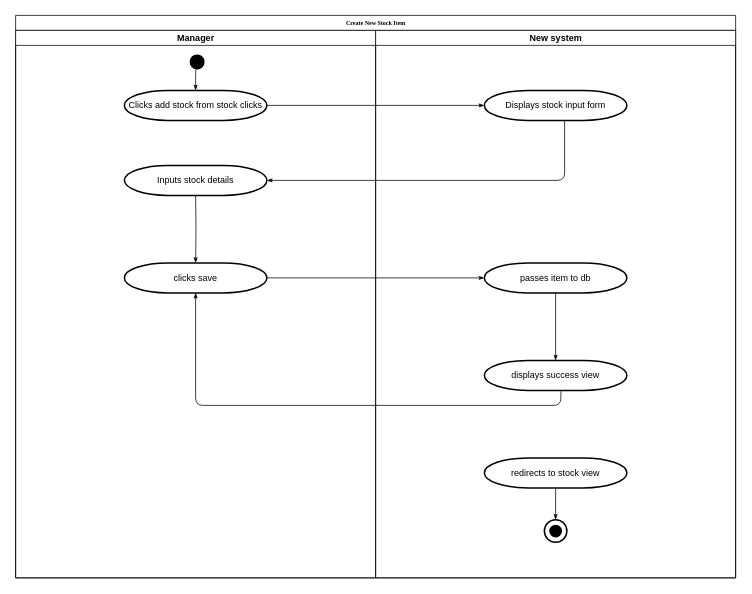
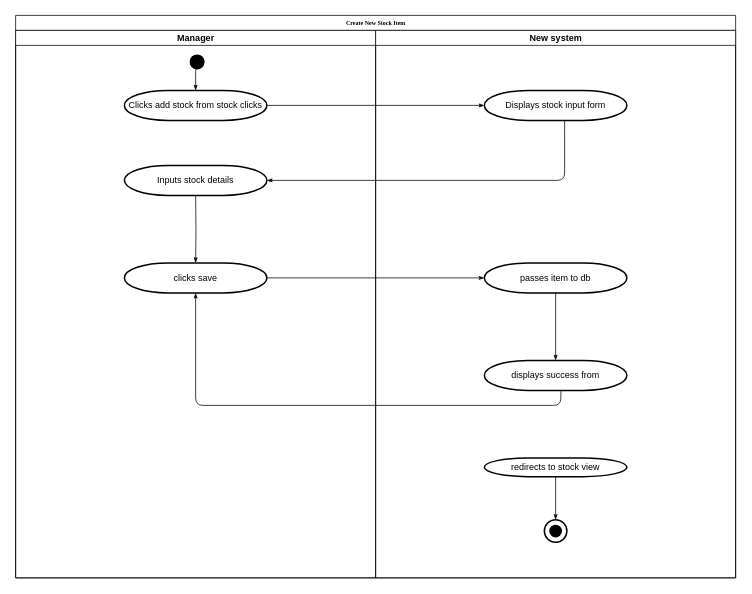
  <mxCell id="0" />
  <mxCell id="1" parent="0" />
  <mxCell id="2" value="Create New Stock Item" style="swimlane;html=1;childLayout=stackLayout;startSize=20;rounded=0;shadow=0;labelBackgroundColor=none;strokeColor=#000000;strokeWidth=1;fillColor=#ffffff;fontFamily=Verdana;fontSize=8;fontColor=#000000;align=center;" parent="1" vertex="1"><mxGeometry x="20" y="20" width="960" height="750" as="geometry" /></mxCell>
  <mxCell id="3" value="Manager" style="swimlane;html=1;startSize=20;" parent="2" vertex="1"><mxGeometry y="20" width="480" height="730" as="geometry" /></mxCell>
  <mxCell id="4" value="" style="strokeWidth=2;html=1;shape=mxgraph.flowchart.start_2;whiteSpace=wrap;fillColor=#000000;" parent="3" vertex="1"><mxGeometry x="233" y="33" width="18" height="18" as="geometry" /></mxCell>
  <mxCell id="5" value="Clicks add stock from stock clicks" style="strokeWidth=2;html=1;shape=mxgraph.flowchart.terminator;whiteSpace=wrap;fillColor=#FFFFFF;" parent="3" vertex="1"><mxGeometry x="145" y="80" width="190" height="40" as="geometry" /></mxCell>
  <mxCell id="6" style="edgeStyle=orthogonalEdgeStyle;rounded=1;html=1;labelBackgroundColor=none;startArrow=none;startFill=0;startSize=5;endArrow=classicThin;endFill=1;endSize=5;jettySize=auto;orthogonalLoop=1;strokeColor=#000000;strokeWidth=1;fontFamily=Verdana;fontSize=8;fontColor=#000000;exitX=0.5;exitY=1;exitDx=0;exitDy=0;exitPerimeter=0;entryX=0.5;entryY=0;entryDx=0;entryDy=0;entryPerimeter=0;" parent="3" source="4" target="5" edge="1"><mxGeometry relative="1" as="geometry" /></mxCell>
  <mxCell id="7" value="Inputs stock details" style="strokeWidth=2;html=1;shape=mxgraph.flowchart.terminator;whiteSpace=wrap;fillColor=#FFFFFF;" parent="3" vertex="1"><mxGeometry x="145" y="180" width="190" height="40" as="geometry" /></mxCell>
  <mxCell id="8" value="clicks save" style="strokeWidth=2;html=1;shape=mxgraph.flowchart.terminator;whiteSpace=wrap;fillColor=#FFFFFF;" parent="3" vertex="1"><mxGeometry x="145" y="310" width="190" height="40" as="geometry" /></mxCell>
  <mxCell id="9" style="edgeStyle=orthogonalEdgeStyle;rounded=1;html=1;labelBackgroundColor=none;startArrow=none;startFill=0;startSize=5;endArrow=classicThin;endFill=1;endSize=5;jettySize=auto;orthogonalLoop=1;strokeColor=#000000;strokeWidth=1;fontFamily=Verdana;fontSize=8;fontColor=#000000;entryX=0.5;entryY=0;entryDx=0;entryDy=0;entryPerimeter=0;" parent="3" edge="1" target="8"><mxGeometry relative="1" as="geometry"><mxPoint x="240" y="220" as="sourcePoint" /><mxPoint x="240" y="279" as="targetPoint" /></mxGeometry></mxCell>
  <mxCell id="10" value="New system" style="swimlane;html=1;startSize=20;" parent="2" vertex="1"><mxGeometry x="480" y="20" width="480" height="730" as="geometry" /></mxCell>
  <mxCell id="11" value="Displays stock input form" style="strokeWidth=2;html=1;shape=mxgraph.flowchart.terminator;whiteSpace=wrap;fillColor=#FFFFFF;" parent="10" vertex="1"><mxGeometry x="145" y="80" width="190" height="40" as="geometry" /></mxCell>
  <mxCell id="12" value="passes item to db" style="strokeWidth=2;html=1;shape=mxgraph.flowchart.terminator;whiteSpace=wrap;fillColor=#FFFFFF;" parent="10" vertex="1"><mxGeometry x="145" y="310" width="190" height="40" as="geometry" /></mxCell>
- <mxCell id="13" value="displays success view" style="strokeWidth=2;html=1;shape=mxgraph.flowchart.terminator;whiteSpace=wrap;fillColor=#FFFFFF;" parent="10" vertex="1"><mxGeometry x="145" y="440" width="190" height="40" as="geometry" /></mxCell>
- <mxCell id="14" value="redirects to stock view" style="strokeWidth=2;html=1;shape=mxgraph.flowchart.terminator;whiteSpace=wrap;fillColor=#FFFFFF;" parent="10" vertex="1"><mxGeometry x="145" y="570" width="190" height="40" as="geometry" /></mxCell>
+ <mxCell id="13" value="displays success from" style="strokeWidth=2;html=1;shape=mxgraph.flowchart.terminator;whiteSpace=wrap;fillColor=#FFFFFF;" parent="10" vertex="1"><mxGeometry x="145" y="440" width="190" height="40" as="geometry" /></mxCell>
+ <mxCell id="14" value="redirects to stock view" style="strokeWidth=2;html=1;shape=mxgraph.flowchart.terminator;whiteSpace=wrap;fillColor=#FFFFFF;" parent="10" vertex="1"><mxGeometry x="145" y="570" width="190" height="25" as="geometry" /></mxCell>
  <mxCell id="15" style="edgeStyle=orthogonalEdgeStyle;rounded=1;html=1;labelBackgroundColor=none;startArrow=none;startFill=0;startSize=5;endArrow=classicThin;endFill=1;endSize=5;jettySize=auto;orthogonalLoop=1;strokeColor=#000000;strokeWidth=1;fontFamily=Verdana;fontSize=8;fontColor=#000000;exitX=0.537;exitY=1.025;exitDx=0;exitDy=0;exitPerimeter=0;" parent="10" source="13" target="8" edge="1"><mxGeometry relative="1" as="geometry"><mxPoint x="-65" y="310" as="sourcePoint" /><mxPoint x="225" y="310" as="targetPoint" /></mxGeometry></mxCell>
  <mxCell id="16" value="" style="group" parent="10" vertex="1" connectable="0"><mxGeometry x="225" y="652.5" width="30" height="30" as="geometry" /></mxCell>
  <mxCell id="17" value="" style="strokeWidth=2;html=1;shape=mxgraph.flowchart.start_2;whiteSpace=wrap;fillColor=#000000;" parent="16" vertex="1"><mxGeometry x="7.5" y="7.5" width="15" height="15" as="geometry" /></mxCell>
  <mxCell id="18" value="" style="strokeWidth=2;html=1;shape=mxgraph.flowchart.start_2;whiteSpace=wrap;fillColor=none;" parent="16" vertex="1"><mxGeometry width="30" height="30" as="geometry" /></mxCell>
  <mxCell id="19" style="edgeStyle=orthogonalEdgeStyle;rounded=1;html=1;labelBackgroundColor=none;startArrow=none;startFill=0;startSize=5;endArrow=classicThin;endFill=1;endSize=5;jettySize=auto;orthogonalLoop=1;strokeColor=#000000;strokeWidth=1;fontFamily=Verdana;fontSize=8;fontColor=#000000;exitX=0.5;exitY=1;exitDx=0;exitDy=0;exitPerimeter=0;entryX=0.5;entryY=0;entryDx=0;entryDy=0;entryPerimeter=0;" parent="10" source="14" target="18" edge="1"><mxGeometry relative="1" as="geometry"><mxPoint x="-340" y="600" as="sourcePoint" /><mxPoint x="-50" y="600" as="targetPoint" /></mxGeometry></mxCell>
  <mxCell id="20" style="edgeStyle=orthogonalEdgeStyle;rounded=1;html=1;labelBackgroundColor=none;startArrow=none;startFill=0;startSize=5;endArrow=classicThin;endFill=1;endSize=5;jettySize=auto;orthogonalLoop=1;strokeColor=#000000;strokeWidth=1;fontFamily=Verdana;fontSize=8;fontColor=#000000;exitX=0.5;exitY=1;exitDx=0;exitDy=0;exitPerimeter=0;" edge="1" parent="10" source="12"><mxGeometry relative="1" as="geometry"><mxPoint x="807" y="571" as="sourcePoint" /><mxPoint x="240" y="440" as="targetPoint" /></mxGeometry></mxCell>
  <mxCell id="21" style="edgeStyle=orthogonalEdgeStyle;rounded=1;html=1;labelBackgroundColor=none;startArrow=none;startFill=0;startSize=5;endArrow=classicThin;endFill=1;endSize=5;jettySize=auto;orthogonalLoop=1;strokeColor=#000000;strokeWidth=1;fontFamily=Verdana;fontSize=8;fontColor=#000000;exitX=1;exitY=0.5;exitDx=0;exitDy=0;exitPerimeter=0;entryX=0;entryY=0.5;entryDx=0;entryDy=0;entryPerimeter=0;" parent="2" source="5" target="11" edge="1"><mxGeometry relative="1" as="geometry"><mxPoint x="320" y="158" as="sourcePoint" /><mxPoint x="320" y="190" as="targetPoint" /></mxGeometry></mxCell>
  <mxCell id="22" style="edgeStyle=orthogonalEdgeStyle;rounded=1;html=1;labelBackgroundColor=none;startArrow=none;startFill=0;startSize=5;endArrow=classicThin;endFill=1;endSize=5;jettySize=auto;orthogonalLoop=1;strokeColor=#000000;strokeWidth=1;fontFamily=Verdana;fontSize=8;fontColor=#000000;exitX=0.563;exitY=1;exitDx=0;exitDy=0;exitPerimeter=0;entryX=1;entryY=0.5;entryDx=0;entryDy=0;entryPerimeter=0;" parent="2" source="11" target="7" edge="1"><mxGeometry relative="1" as="geometry"><mxPoint x="415" y="190" as="sourcePoint" /><mxPoint x="705" y="190" as="targetPoint" /></mxGeometry></mxCell>
  <mxCell id="23" style="edgeStyle=orthogonalEdgeStyle;rounded=1;html=1;labelBackgroundColor=none;startArrow=none;startFill=0;startSize=5;endArrow=classicThin;endFill=1;endSize=5;jettySize=auto;orthogonalLoop=1;strokeColor=#000000;strokeWidth=1;fontFamily=Verdana;fontSize=8;fontColor=#000000;exitX=1;exitY=0.5;exitDx=0;exitDy=0;exitPerimeter=0;entryX=0;entryY=0.5;entryDx=0;entryDy=0;entryPerimeter=0;" parent="2" source="8" target="12" edge="1"><mxGeometry relative="1" as="geometry"><mxPoint x="332" y="290" as="sourcePoint" /><mxPoint x="620" y="260" as="targetPoint" /></mxGeometry></mxCell>
